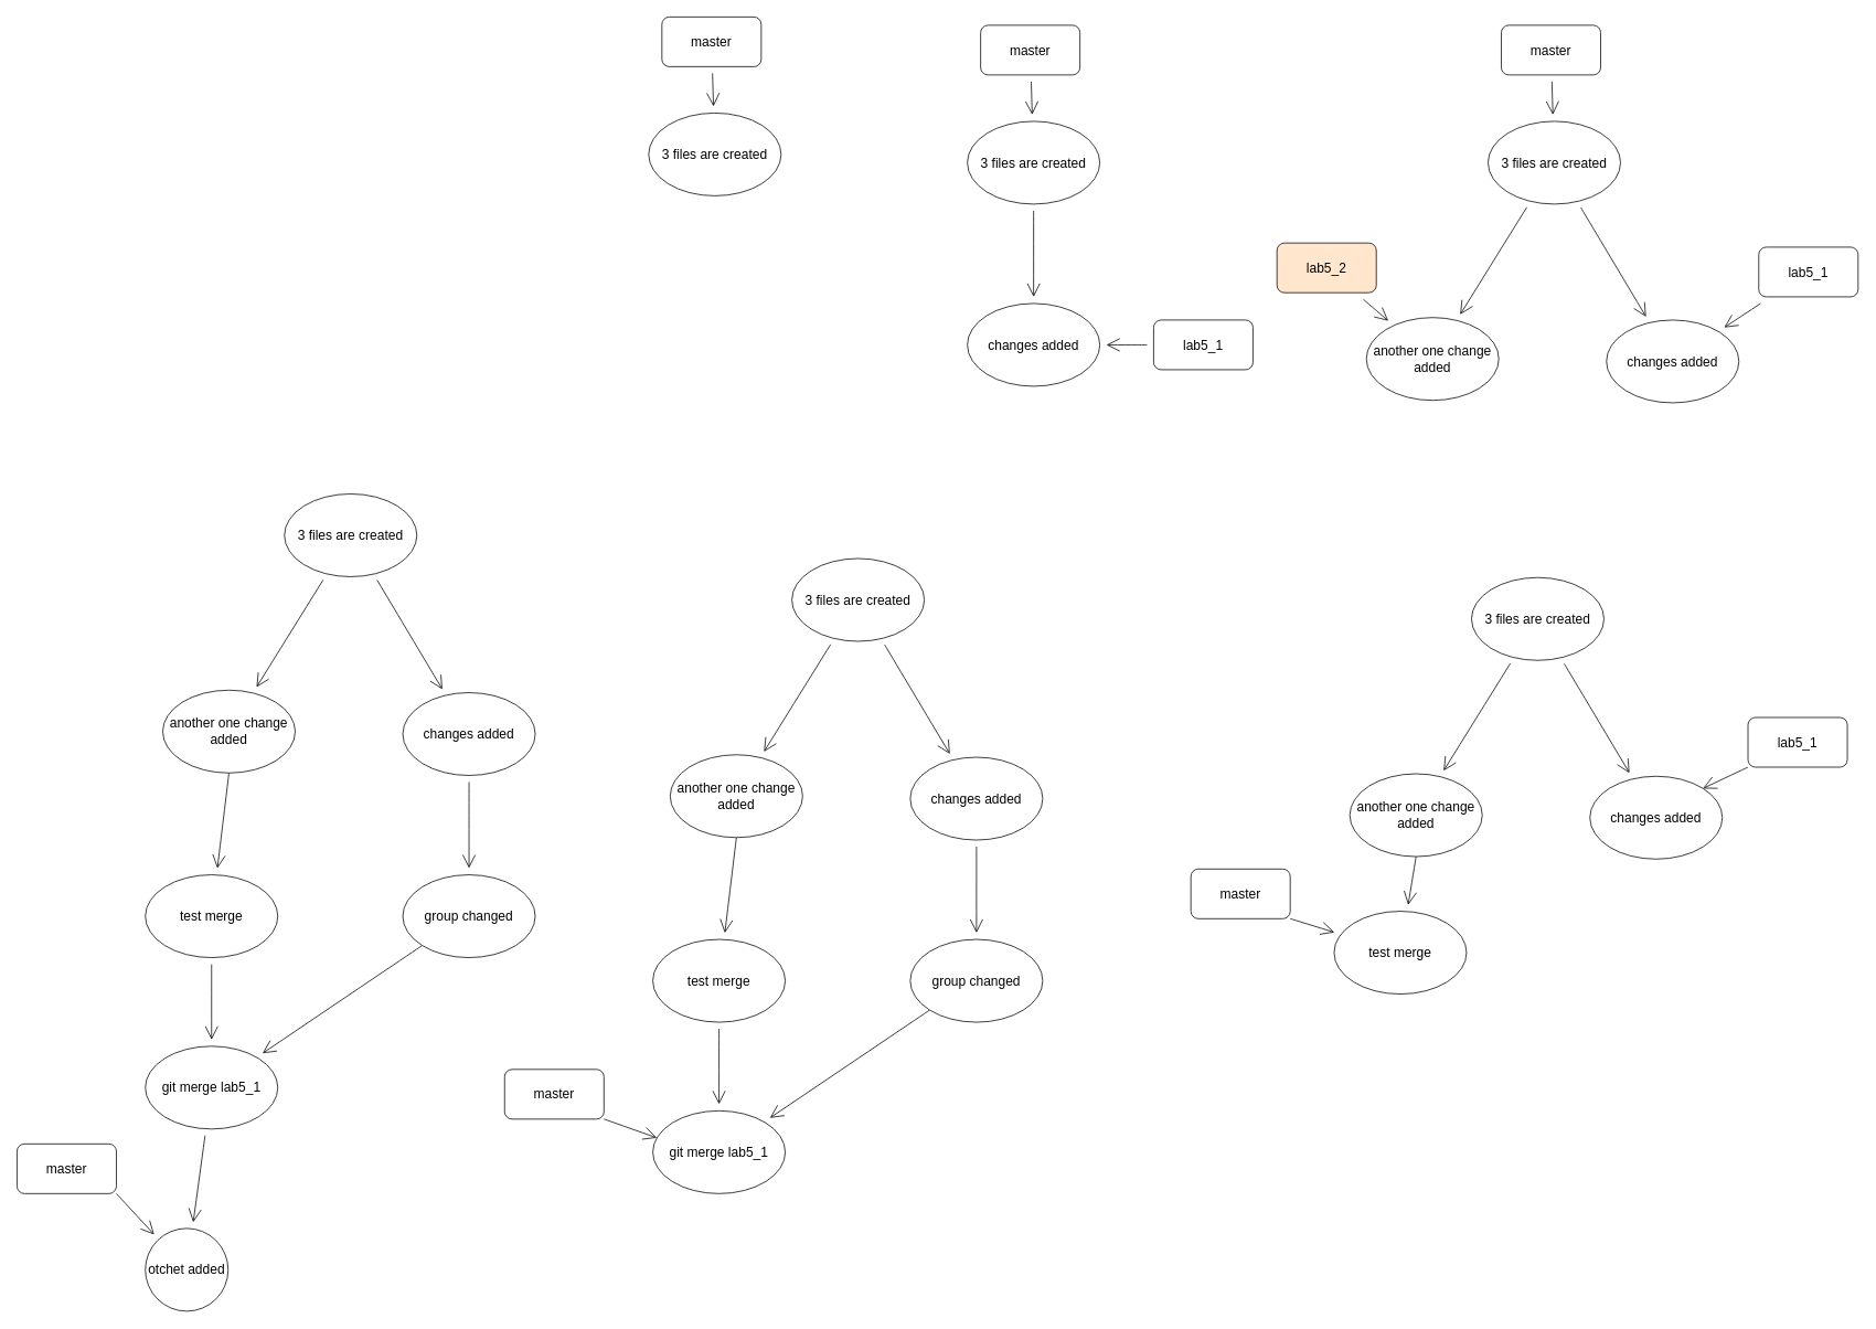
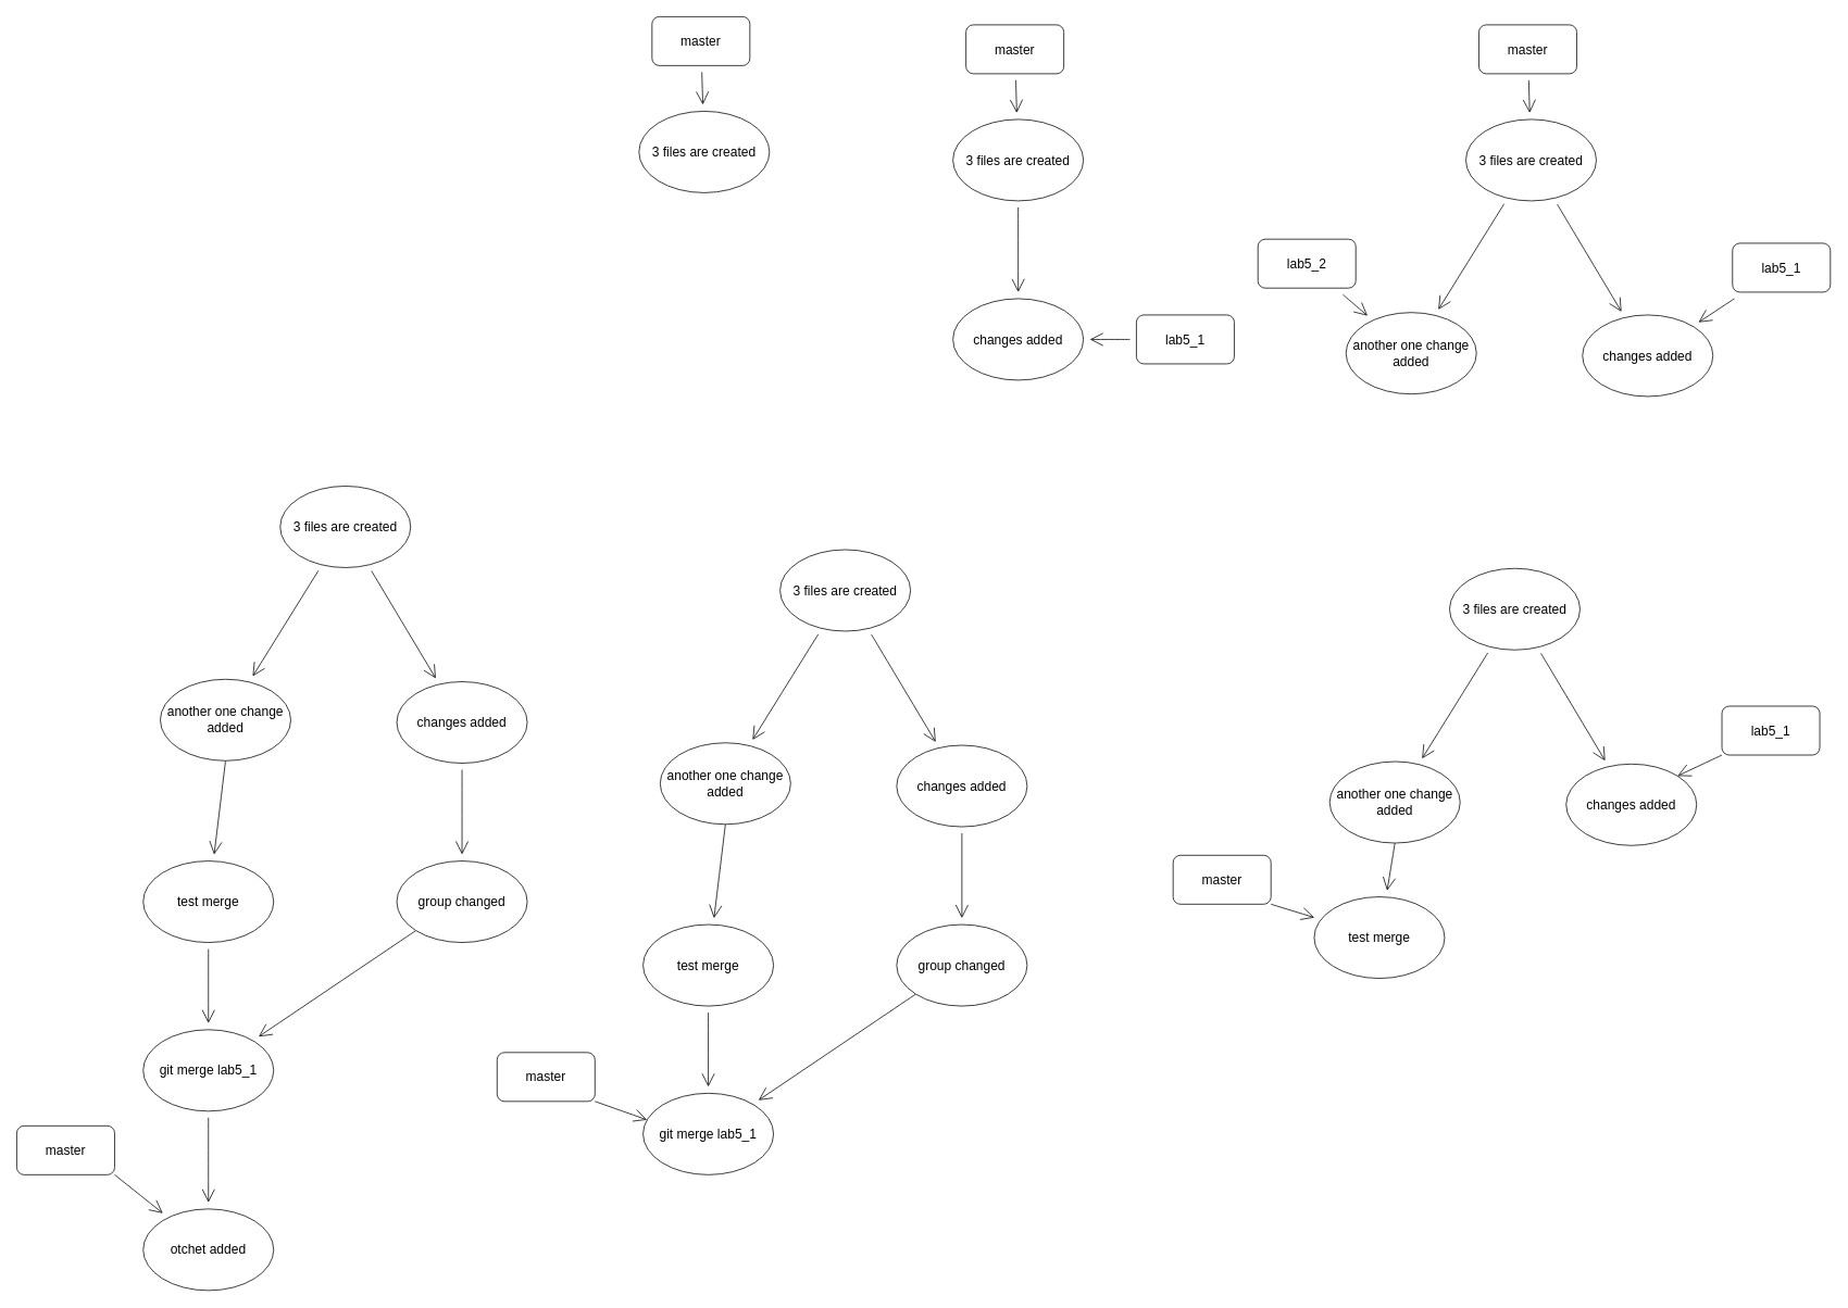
  <mxCell id="0" />
  <mxCell id="1" parent="0" />
  <mxCell id="2" value="3 files are created" style="ellipse;whiteSpace=wrap;html=1;fontSize=16;" vertex="1" parent="1"><mxGeometry x="783" y="136" width="160" height="100" as="geometry" /></mxCell>
  <mxCell id="3" value="" style="edgeStyle=none;curved=1;rounded=0;orthogonalLoop=1;jettySize=auto;html=1;fontSize=12;endArrow=open;startSize=14;endSize=14;sourcePerimeterSpacing=8;targetPerimeterSpacing=8;" edge="1" parent="1" source="4" target="2"><mxGeometry relative="1" as="geometry" /></mxCell>
  <mxCell id="4" value="master" style="rounded=1;whiteSpace=wrap;html=1;fontSize=16;" vertex="1" parent="1"><mxGeometry x="799" y="20" width="120" height="60" as="geometry" /></mxCell>
  <mxCell id="5" value="" style="edgeStyle=none;curved=1;rounded=0;orthogonalLoop=1;jettySize=auto;html=1;fontSize=12;endArrow=open;startSize=14;endSize=14;sourcePerimeterSpacing=8;targetPerimeterSpacing=8;" edge="1" parent="1" source="6" target="9"><mxGeometry relative="1" as="geometry" /></mxCell>
  <mxCell id="6" value="3 files are created" style="ellipse;whiteSpace=wrap;html=1;fontSize=16;" vertex="1" parent="1"><mxGeometry x="1168" y="146" width="160" height="100" as="geometry" /></mxCell>
  <mxCell id="7" value="" style="edgeStyle=none;curved=1;rounded=0;orthogonalLoop=1;jettySize=auto;html=1;fontSize=12;endArrow=open;startSize=14;endSize=14;sourcePerimeterSpacing=8;targetPerimeterSpacing=8;" edge="1" source="8" target="6" parent="1"><mxGeometry relative="1" as="geometry" /></mxCell>
  <mxCell id="8" value="master" style="rounded=1;whiteSpace=wrap;html=1;fontSize=16;" vertex="1" parent="1"><mxGeometry x="1184" y="30" width="120" height="60" as="geometry" /></mxCell>
  <mxCell id="9" value="changes added" style="ellipse;whiteSpace=wrap;html=1;fontSize=16;" vertex="1" parent="1"><mxGeometry x="1168" y="366" width="160" height="100" as="geometry" /></mxCell>
  <mxCell id="10" value="" style="edgeStyle=none;curved=1;rounded=0;orthogonalLoop=1;jettySize=auto;html=1;fontSize=12;endArrow=open;startSize=14;endSize=14;sourcePerimeterSpacing=8;targetPerimeterSpacing=8;" edge="1" parent="1" source="11" target="9"><mxGeometry relative="1" as="geometry" /></mxCell>
  <mxCell id="11" value="lab5_1" style="rounded=1;whiteSpace=wrap;html=1;fontSize=16;" vertex="1" parent="1"><mxGeometry x="1393" y="386" width="120" height="60" as="geometry" /></mxCell>
  <mxCell id="12" value="" style="edgeStyle=none;curved=1;rounded=0;orthogonalLoop=1;jettySize=auto;html=1;fontSize=12;endArrow=open;startSize=14;endSize=14;sourcePerimeterSpacing=8;targetPerimeterSpacing=8;" edge="1" source="14" target="17" parent="1"><mxGeometry relative="1" as="geometry" /></mxCell>
  <mxCell id="13" value="" style="edgeStyle=none;curved=1;rounded=0;orthogonalLoop=1;jettySize=auto;html=1;fontSize=12;endArrow=open;startSize=14;endSize=14;sourcePerimeterSpacing=8;targetPerimeterSpacing=8;" edge="1" parent="1" source="14" target="20"><mxGeometry relative="1" as="geometry"><mxPoint x="1645" y="196" as="targetPoint" /></mxGeometry></mxCell>
  <mxCell id="14" value="3 files are created" style="ellipse;whiteSpace=wrap;html=1;fontSize=16;" vertex="1" parent="1"><mxGeometry x="1797" y="146" width="160" height="100" as="geometry" /></mxCell>
  <mxCell id="15" value="" style="edgeStyle=none;curved=1;rounded=0;orthogonalLoop=1;jettySize=auto;html=1;fontSize=12;endArrow=open;startSize=14;endSize=14;sourcePerimeterSpacing=8;targetPerimeterSpacing=8;" edge="1" source="16" target="14" parent="1"><mxGeometry relative="1" as="geometry" /></mxCell>
  <mxCell id="16" value="master" style="rounded=1;whiteSpace=wrap;html=1;fontSize=16;" vertex="1" parent="1"><mxGeometry x="1813" y="30" width="120" height="60" as="geometry" /></mxCell>
  <mxCell id="17" value="changes added" style="ellipse;whiteSpace=wrap;html=1;fontSize=16;" vertex="1" parent="1"><mxGeometry x="1940" y="386" width="160" height="100" as="geometry" /></mxCell>
  <mxCell id="18" value="" style="edgeStyle=none;curved=1;rounded=0;orthogonalLoop=1;jettySize=auto;html=1;fontSize=12;endArrow=open;startSize=14;endSize=14;sourcePerimeterSpacing=8;targetPerimeterSpacing=8;" edge="1" source="19" target="17" parent="1"><mxGeometry relative="1" as="geometry" /></mxCell>
  <mxCell id="19" value="lab5_1" style="rounded=1;whiteSpace=wrap;html=1;fontSize=16;" vertex="1" parent="1"><mxGeometry x="2124" y="298" width="120" height="60" as="geometry" /></mxCell>
  <mxCell id="20" value="another one change added" style="ellipse;whiteSpace=wrap;html=1;fontSize=16;" vertex="1" parent="1"><mxGeometry x="1650" y="383" width="160" height="100" as="geometry" /></mxCell>
  <mxCell id="21" value="" style="edgeStyle=none;curved=1;rounded=0;orthogonalLoop=1;jettySize=auto;html=1;fontSize=12;endArrow=open;startSize=14;endSize=14;sourcePerimeterSpacing=8;targetPerimeterSpacing=8;" edge="1" parent="1" source="22" target="20"><mxGeometry relative="1" as="geometry" /></mxCell>
- <mxCell id="22" value="lab5_2" style="rounded=1;whiteSpace=wrap;html=1;fontSize=16;fillColor=#ffe6cc;" vertex="1" parent="1"><mxGeometry x="1542" y="293" width="120" height="60" as="geometry" /></mxCell>
+ <mxCell id="22" value="lab5_2" style="rounded=1;whiteSpace=wrap;html=1;fontSize=16;" vertex="1" parent="1"><mxGeometry x="1542" y="293" width="120" height="60" as="geometry" /></mxCell>
  <mxCell id="23" value="" style="edgeStyle=none;curved=1;rounded=0;orthogonalLoop=1;jettySize=auto;html=1;fontSize=12;endArrow=open;startSize=14;endSize=14;sourcePerimeterSpacing=8;targetPerimeterSpacing=8;" edge="1" parent="1" source="25" target="26"><mxGeometry relative="1" as="geometry" /></mxCell>
  <mxCell id="24" value="" style="edgeStyle=none;curved=1;rounded=0;orthogonalLoop=1;jettySize=auto;html=1;fontSize=12;endArrow=open;startSize=14;endSize=14;sourcePerimeterSpacing=8;targetPerimeterSpacing=8;" edge="1" parent="1" source="25" target="28"><mxGeometry relative="1" as="geometry"><mxPoint x="1625" y="747" as="targetPoint" /></mxGeometry></mxCell>
  <mxCell id="25" value="3 files are created" style="ellipse;whiteSpace=wrap;html=1;fontSize=16;" vertex="1" parent="1"><mxGeometry x="1777" y="697" width="160" height="100" as="geometry" /></mxCell>
  <mxCell id="26" value="changes added" style="ellipse;whiteSpace=wrap;html=1;fontSize=16;" vertex="1" parent="1"><mxGeometry x="1920" y="937" width="160" height="100" as="geometry" /></mxCell>
  <mxCell id="27" style="edgeStyle=none;curved=1;rounded=0;orthogonalLoop=1;jettySize=auto;html=1;exitX=0.5;exitY=1;exitDx=0;exitDy=0;fontSize=12;endArrow=open;startSize=14;endSize=14;sourcePerimeterSpacing=8;targetPerimeterSpacing=8;" edge="1" parent="1" source="28" target="29"><mxGeometry relative="1" as="geometry" /></mxCell>
  <mxCell id="28" value="another one change added" style="ellipse;whiteSpace=wrap;html=1;fontSize=16;" vertex="1" parent="1"><mxGeometry x="1630" y="934" width="160" height="100" as="geometry" /></mxCell>
  <mxCell id="29" value="test merge" style="ellipse;whiteSpace=wrap;html=1;fontSize=16;" vertex="1" parent="1"><mxGeometry x="1611" y="1100" width="160" height="100" as="geometry" /></mxCell>
  <mxCell id="30" style="edgeStyle=none;curved=1;rounded=0;orthogonalLoop=1;jettySize=auto;html=1;exitX=1;exitY=1;exitDx=0;exitDy=0;fontSize=12;endArrow=open;startSize=14;endSize=14;sourcePerimeterSpacing=8;targetPerimeterSpacing=8;" edge="1" parent="1" source="31" target="29"><mxGeometry relative="1" as="geometry" /></mxCell>
  <mxCell id="31" value="master" style="rounded=1;whiteSpace=wrap;html=1;fontSize=16;" vertex="1" parent="1"><mxGeometry x="1438" y="1049" width="120" height="60" as="geometry" /></mxCell>
  <mxCell id="32" style="edgeStyle=none;curved=1;rounded=0;orthogonalLoop=1;jettySize=auto;html=1;exitX=0;exitY=1;exitDx=0;exitDy=0;entryX=1;entryY=0;entryDx=0;entryDy=0;fontSize=12;endArrow=open;startSize=14;endSize=14;sourcePerimeterSpacing=8;targetPerimeterSpacing=8;" edge="1" parent="1" source="33" target="26"><mxGeometry relative="1" as="geometry" /></mxCell>
  <mxCell id="33" value="lab5_1" style="rounded=1;whiteSpace=wrap;html=1;fontSize=16;" vertex="1" parent="1"><mxGeometry x="2111" y="866" width="120" height="60" as="geometry" /></mxCell>
  <mxCell id="34" value="" style="edgeStyle=none;curved=1;rounded=0;orthogonalLoop=1;jettySize=auto;html=1;fontSize=12;endArrow=open;startSize=14;endSize=14;sourcePerimeterSpacing=8;targetPerimeterSpacing=8;" edge="1" parent="1" source="36" target="38"><mxGeometry relative="1" as="geometry" /></mxCell>
  <mxCell id="35" value="" style="edgeStyle=none;curved=1;rounded=0;orthogonalLoop=1;jettySize=auto;html=1;fontSize=12;endArrow=open;startSize=14;endSize=14;sourcePerimeterSpacing=8;targetPerimeterSpacing=8;" edge="1" parent="1" source="36" target="40"><mxGeometry relative="1" as="geometry"><mxPoint x="804" y="724" as="targetPoint" /></mxGeometry></mxCell>
  <mxCell id="36" value="3 files are created" style="ellipse;whiteSpace=wrap;html=1;fontSize=16;" vertex="1" parent="1"><mxGeometry x="956" y="674" width="160" height="100" as="geometry" /></mxCell>
  <mxCell id="37" value="" style="edgeStyle=none;curved=1;rounded=0;orthogonalLoop=1;jettySize=auto;html=1;fontSize=12;endArrow=open;startSize=14;endSize=14;sourcePerimeterSpacing=8;targetPerimeterSpacing=8;" edge="1" parent="1" source="38" target="46"><mxGeometry relative="1" as="geometry" /></mxCell>
  <mxCell id="38" value="changes added" style="ellipse;whiteSpace=wrap;html=1;fontSize=16;" vertex="1" parent="1"><mxGeometry x="1099" y="914" width="160" height="100" as="geometry" /></mxCell>
  <mxCell id="39" style="edgeStyle=none;curved=1;rounded=0;orthogonalLoop=1;jettySize=auto;html=1;exitX=0.5;exitY=1;exitDx=0;exitDy=0;fontSize=12;endArrow=open;startSize=14;endSize=14;sourcePerimeterSpacing=8;targetPerimeterSpacing=8;" edge="1" parent="1" source="40" target="42"><mxGeometry relative="1" as="geometry" /></mxCell>
  <mxCell id="40" value="another one change added" style="ellipse;whiteSpace=wrap;html=1;fontSize=16;" vertex="1" parent="1"><mxGeometry x="809" y="911" width="160" height="100" as="geometry" /></mxCell>
  <mxCell id="41" value="" style="edgeStyle=none;curved=1;rounded=0;orthogonalLoop=1;jettySize=auto;html=1;fontSize=12;endArrow=open;startSize=14;endSize=14;sourcePerimeterSpacing=8;targetPerimeterSpacing=8;" edge="1" parent="1" source="42" target="47"><mxGeometry relative="1" as="geometry" /></mxCell>
  <mxCell id="42" value="test merge" style="ellipse;whiteSpace=wrap;html=1;fontSize=16;" vertex="1" parent="1"><mxGeometry x="788" y="1134" width="160" height="100" as="geometry" /></mxCell>
  <mxCell id="43" style="edgeStyle=none;curved=1;rounded=0;orthogonalLoop=1;jettySize=auto;html=1;exitX=1;exitY=1;exitDx=0;exitDy=0;entryX=0.03;entryY=0.326;entryDx=0;entryDy=0;entryPerimeter=0;fontSize=12;endArrow=open;startSize=14;endSize=14;sourcePerimeterSpacing=8;targetPerimeterSpacing=8;" edge="1" parent="1" source="44" target="47"><mxGeometry relative="1" as="geometry" /></mxCell>
  <mxCell id="44" value="master" style="rounded=1;whiteSpace=wrap;html=1;fontSize=16;" vertex="1" parent="1"><mxGeometry x="609" y="1291" width="120" height="60" as="geometry" /></mxCell>
  <mxCell id="45" style="edgeStyle=none;curved=1;rounded=0;orthogonalLoop=1;jettySize=auto;html=1;exitX=0;exitY=1;exitDx=0;exitDy=0;fontSize=12;endArrow=open;startSize=14;endSize=14;sourcePerimeterSpacing=8;targetPerimeterSpacing=8;" edge="1" parent="1" source="46" target="47"><mxGeometry relative="1" as="geometry" /></mxCell>
  <mxCell id="46" value="group changed" style="ellipse;whiteSpace=wrap;html=1;fontSize=16;" vertex="1" parent="1"><mxGeometry x="1099" y="1134" width="160" height="100" as="geometry" /></mxCell>
  <mxCell id="47" value="git merge lab5_1" style="ellipse;whiteSpace=wrap;html=1;fontSize=16;" vertex="1" parent="1"><mxGeometry x="788" y="1341" width="160" height="100" as="geometry" /></mxCell>
  <mxCell id="48" value="" style="edgeStyle=none;curved=1;rounded=0;orthogonalLoop=1;jettySize=auto;html=1;fontSize=12;endArrow=open;startSize=14;endSize=14;sourcePerimeterSpacing=8;targetPerimeterSpacing=8;" edge="1" parent="1" source="50" target="52"><mxGeometry relative="1" as="geometry" /></mxCell>
  <mxCell id="49" value="" style="edgeStyle=none;curved=1;rounded=0;orthogonalLoop=1;jettySize=auto;html=1;fontSize=12;endArrow=open;startSize=14;endSize=14;sourcePerimeterSpacing=8;targetPerimeterSpacing=8;" edge="1" parent="1" source="50" target="54"><mxGeometry relative="1" as="geometry"><mxPoint x="191" y="646" as="targetPoint" /></mxGeometry></mxCell>
  <mxCell id="50" value="3 files are created" style="ellipse;whiteSpace=wrap;html=1;fontSize=16;" vertex="1" parent="1"><mxGeometry x="343" y="596" width="160" height="100" as="geometry" /></mxCell>
  <mxCell id="51" value="" style="edgeStyle=none;curved=1;rounded=0;orthogonalLoop=1;jettySize=auto;html=1;fontSize=12;endArrow=open;startSize=14;endSize=14;sourcePerimeterSpacing=8;targetPerimeterSpacing=8;" edge="1" parent="1" source="52" target="60"><mxGeometry relative="1" as="geometry" /></mxCell>
  <mxCell id="52" value="changes added" style="ellipse;whiteSpace=wrap;html=1;fontSize=16;" vertex="1" parent="1"><mxGeometry x="486" y="836" width="160" height="100" as="geometry" /></mxCell>
  <mxCell id="53" style="edgeStyle=none;curved=1;rounded=0;orthogonalLoop=1;jettySize=auto;html=1;exitX=0.5;exitY=1;exitDx=0;exitDy=0;fontSize=12;endArrow=open;startSize=14;endSize=14;sourcePerimeterSpacing=8;targetPerimeterSpacing=8;" edge="1" parent="1" source="54" target="56"><mxGeometry relative="1" as="geometry" /></mxCell>
  <mxCell id="54" value="another one change added" style="ellipse;whiteSpace=wrap;html=1;fontSize=16;" vertex="1" parent="1"><mxGeometry x="196" y="833" width="160" height="100" as="geometry" /></mxCell>
  <mxCell id="55" value="" style="edgeStyle=none;curved=1;rounded=0;orthogonalLoop=1;jettySize=auto;html=1;fontSize=12;endArrow=open;startSize=14;endSize=14;sourcePerimeterSpacing=8;targetPerimeterSpacing=8;" edge="1" parent="1" source="56" target="62"><mxGeometry relative="1" as="geometry" /></mxCell>
  <mxCell id="56" value="test merge" style="ellipse;whiteSpace=wrap;html=1;fontSize=16;" vertex="1" parent="1"><mxGeometry x="175" y="1056" width="160" height="100" as="geometry" /></mxCell>
  <mxCell id="57" style="edgeStyle=none;curved=1;rounded=0;orthogonalLoop=1;jettySize=auto;html=1;exitX=1;exitY=1;exitDx=0;exitDy=0;fontSize=12;endArrow=open;startSize=14;endSize=14;sourcePerimeterSpacing=8;targetPerimeterSpacing=8;" edge="1" parent="1" source="58" target="63"><mxGeometry relative="1" as="geometry" /></mxCell>
  <mxCell id="58" value="master" style="rounded=1;whiteSpace=wrap;html=1;fontSize=16;" vertex="1" parent="1"><mxGeometry x="20" y="1381" width="120" height="60" as="geometry" /></mxCell>
  <mxCell id="59" style="edgeStyle=none;curved=1;rounded=0;orthogonalLoop=1;jettySize=auto;html=1;exitX=0;exitY=1;exitDx=0;exitDy=0;fontSize=12;endArrow=open;startSize=14;endSize=14;sourcePerimeterSpacing=8;targetPerimeterSpacing=8;" edge="1" parent="1" source="60" target="62"><mxGeometry relative="1" as="geometry" /></mxCell>
  <mxCell id="60" value="group changed" style="ellipse;whiteSpace=wrap;html=1;fontSize=16;" vertex="1" parent="1"><mxGeometry x="486" y="1056" width="160" height="100" as="geometry" /></mxCell>
  <mxCell id="61" value="" style="edgeStyle=none;curved=1;rounded=0;orthogonalLoop=1;jettySize=auto;html=1;fontSize=12;endArrow=open;startSize=14;endSize=14;sourcePerimeterSpacing=8;targetPerimeterSpacing=8;" edge="1" parent="1" source="62" target="63"><mxGeometry relative="1" as="geometry" /></mxCell>
  <mxCell id="62" value="git merge lab5_1" style="ellipse;whiteSpace=wrap;html=1;fontSize=16;" vertex="1" parent="1"><mxGeometry x="175" y="1263" width="160" height="100" as="geometry" /></mxCell>
- <mxCell id="63" value="otchet added" style="ellipse;whiteSpace=wrap;html=1;fontSize=16;" vertex="1" parent="1"><mxGeometry x="175" y="1483" width="100" height="100" as="geometry" /></mxCell>
+ <mxCell id="63" value="otchet added" style="ellipse;whiteSpace=wrap;html=1;fontSize=16;" vertex="1" parent="1"><mxGeometry x="175" y="1483" width="160" height="100" as="geometry" /></mxCell>
